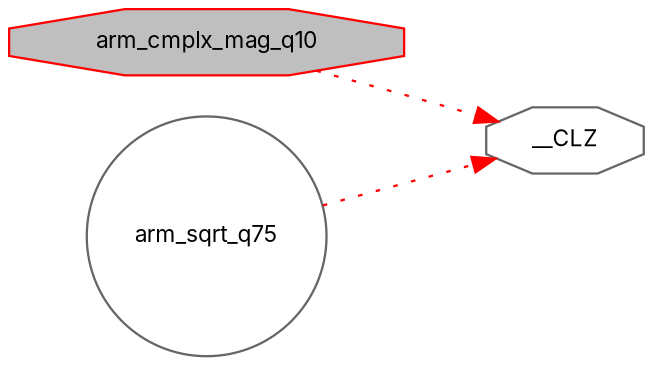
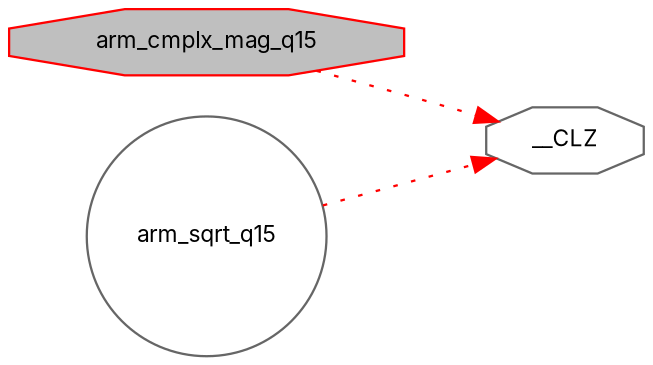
  digraph {
    fontname=Inter
    rankdir=LR
    node [color=gray40 fillcolor=white fontname=Inter fontsize=10 shape=octagon style=filled]
    edge [color=red fontname=Inter fontsize=10 labelfontname=Helvetica labelfontsize=10 style=dotted]
-   n1 [color=red fillcolor=grey75 fontcolor=black height=0.2 label=arm_cmplx_mag_q10 width=0.4]
+   n1 [color=red fillcolor=grey75 fontcolor=black height=0.2 label=arm_cmplx_mag_q15 width=0.4]
    n2 [height=0.2 label=__CLZ width=0.4]
-   n3 [height=0.2 label=arm_sqrt_q75 shape=circle width=0.4]
+   n3 [height=0.2 label=arm_sqrt_q15 shape=circle width=0.4]
    n1 -> n2
    n3 -> n2
  }
